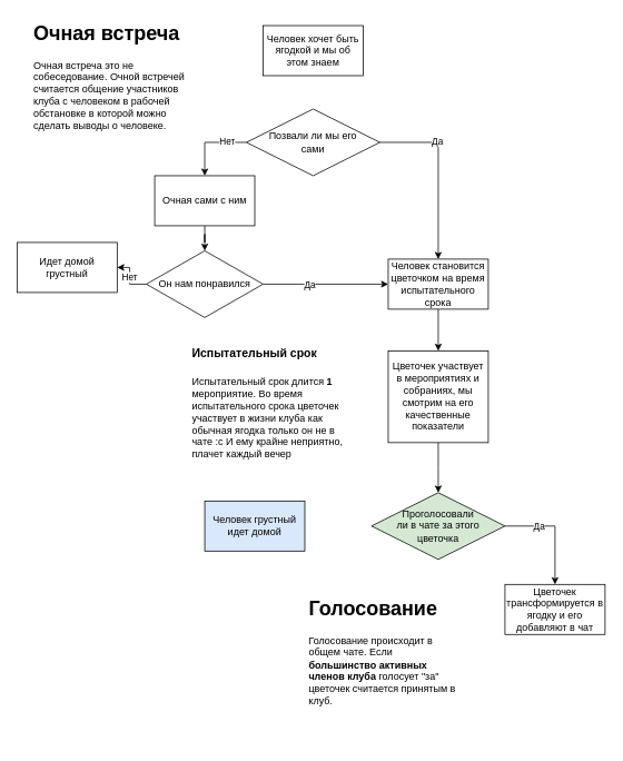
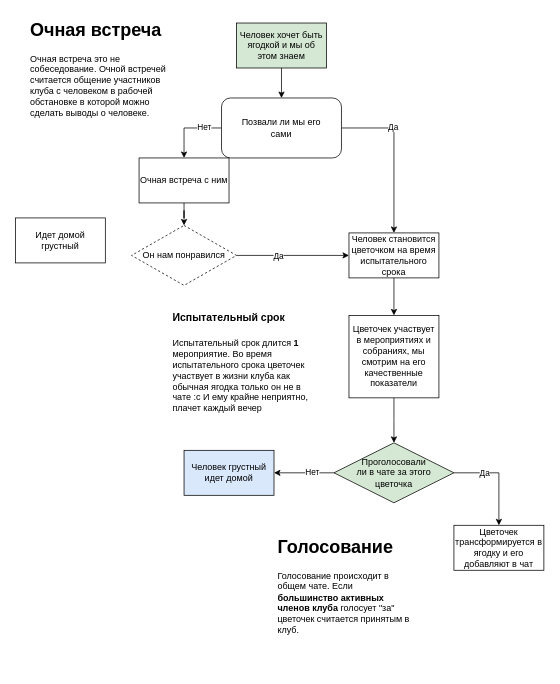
  <mxCell id="0" />
  <mxCell id="1" parent="0" />
- <mxCell id="3" value="Человек хочет быть ягодкой и мы об этом знаем" style="rounded=0;whiteSpace=wrap;html=1;" vertex="1" parent="1"><mxGeometry x="315" y="30" width="120" height="60" as="geometry" /></mxCell>
+ <mxCell id="2" style="edgeStyle=orthogonalEdgeStyle;rounded=0;orthogonalLoop=1;jettySize=auto;html=1;" edge="1" parent="1" source="3" target="8"><mxGeometry relative="1" as="geometry" /></mxCell>
+ <mxCell id="3" value="Человек хочет быть ягодкой и мы об этом знаем" style="rounded=0;whiteSpace=wrap;html=1;fillColor=#d5e8d4;" vertex="1" parent="1"><mxGeometry x="315" y="30" width="120" height="60" as="geometry" /></mxCell>
  <mxCell id="4" style="edgeStyle=orthogonalEdgeStyle;rounded=0;orthogonalLoop=1;jettySize=auto;html=1;entryX=0.5;entryY=0;entryDx=0;entryDy=0;" edge="1" parent="1" source="8" target="10"><mxGeometry relative="1" as="geometry"><mxPoint x="245" y="220" as="targetPoint" /><Array as="points"><mxPoint x="245" y="170" /></Array></mxGeometry></mxCell>
  <mxCell id="5" value="Нет" style="edgeLabel;html=1;align=center;verticalAlign=middle;resizable=0;points=[];" vertex="1" connectable="0" parent="4"><mxGeometry x="-0.457" y="-2" relative="1" as="geometry"><mxPoint as="offset" /></mxGeometry></mxCell>
  <mxCell id="6" style="edgeStyle=orthogonalEdgeStyle;rounded=0;orthogonalLoop=1;jettySize=auto;html=1;entryX=0.5;entryY=0;entryDx=0;entryDy=0;" edge="1" parent="1" source="8" target="17"><mxGeometry relative="1" as="geometry"><mxPoint x="525" y="260" as="targetPoint" /><Array as="points"><mxPoint x="525" y="170" /></Array></mxGeometry></mxCell>
  <mxCell id="7" value="Да" style="edgeLabel;html=1;align=center;verticalAlign=middle;resizable=0;points=[];" vertex="1" connectable="0" parent="6"><mxGeometry x="-0.35" y="2" relative="1" as="geometry"><mxPoint as="offset" /></mxGeometry></mxCell>
- <mxCell id="8" value="Позвали ли мы его &lt;br&gt;сами" style="rhombus;whiteSpace=wrap;html=1;" vertex="1" parent="1"><mxGeometry x="295" y="130" width="160" height="80" as="geometry" /></mxCell>
+ <mxCell id="8" value="Позвали ли мы его &lt;br&gt;сами" style="whiteSpace=wrap;html=1;rounded=1;" vertex="1" parent="1"><mxGeometry x="295" y="130" width="160" height="80" as="geometry" /></mxCell>
  <mxCell id="9" style="edgeStyle=orthogonalEdgeStyle;rounded=0;orthogonalLoop=1;jettySize=auto;html=1;" edge="1" parent="1" source="10" target="14"><mxGeometry relative="1" as="geometry" /></mxCell>
- <mxCell id="10" value="Очная сами с ним" style="rounded=0;whiteSpace=wrap;html=1;" vertex="1" parent="1"><mxGeometry x="185" y="210" width="120" height="60" as="geometry" /></mxCell>
- <mxCell id="11" value="Нет" style="edgeStyle=orthogonalEdgeStyle;rounded=0;orthogonalLoop=1;jettySize=auto;html=1;entryX=1;entryY=0.5;entryDx=0;entryDy=0;" edge="1" parent="1" source="14" target="15"><mxGeometry relative="1" as="geometry" /></mxCell>
+ <mxCell id="10" value="Очная встреча с ним" style="rounded=0;whiteSpace=wrap;html=1;" vertex="1" parent="1"><mxGeometry x="185" y="210" width="120" height="60" as="geometry" /></mxCell>
  <mxCell id="12" style="edgeStyle=orthogonalEdgeStyle;rounded=0;orthogonalLoop=1;jettySize=auto;html=1;" edge="1" parent="1" source="14" target="17"><mxGeometry relative="1" as="geometry"><Array as="points"><mxPoint x="375" y="340" /></Array></mxGeometry></mxCell>
  <mxCell id="13" value="Да" style="edgeLabel;html=1;align=center;verticalAlign=middle;resizable=0;points=[];" vertex="1" connectable="0" parent="12"><mxGeometry x="-0.2" y="-5" relative="1" as="geometry"><mxPoint x="-5" y="-5" as="offset" /></mxGeometry></mxCell>
- <mxCell id="14" value="Он нам понравился" style="rhombus;whiteSpace=wrap;html=1;" vertex="1" parent="1"><mxGeometry x="175" y="300" width="140" height="80" as="geometry" /></mxCell>
+ <mxCell id="14" value="Он нам понравился" style="rhombus;whiteSpace=wrap;html=1;dashed=1;" vertex="1" parent="1"><mxGeometry x="175" y="300" width="140" height="80" as="geometry" /></mxCell>
  <mxCell id="15" value="Идет домой грустный" style="rounded=0;whiteSpace=wrap;html=1;" vertex="1" parent="1"><mxGeometry x="20" y="290" width="120" height="60" as="geometry" /></mxCell>
  <mxCell id="16" style="edgeStyle=orthogonalEdgeStyle;rounded=0;orthogonalLoop=1;jettySize=auto;html=1;entryX=0.5;entryY=0;entryDx=0;entryDy=0;" edge="1" parent="1" source="17" target="19"><mxGeometry relative="1" as="geometry" /></mxCell>
  <mxCell id="17" value="Человек становится цветочком на время испытательного срока" style="rounded=0;whiteSpace=wrap;html=1;" vertex="1" parent="1"><mxGeometry x="465" y="310" width="120" height="60" as="geometry" /></mxCell>
  <mxCell id="18" style="edgeStyle=orthogonalEdgeStyle;rounded=0;orthogonalLoop=1;jettySize=auto;html=1;" edge="1" parent="1" source="19"><mxGeometry relative="1" as="geometry"><mxPoint x="525" y="590" as="targetPoint" /></mxGeometry></mxCell>
  <mxCell id="19" value="Цветочек участвует в мероприятиях и собраниях, мы смотрим на его качественные показатели" style="rounded=0;whiteSpace=wrap;html=1;" vertex="1" parent="1"><mxGeometry x="465" y="420" width="120" height="110" as="geometry" /></mxCell>
+ <mxCell id="20" style="edgeStyle=orthogonalEdgeStyle;rounded=0;orthogonalLoop=1;jettySize=auto;html=1;entryX=1;entryY=0.5;entryDx=0;entryDy=0;" edge="1" parent="1" source="24" target="25"><mxGeometry relative="1" as="geometry" /></mxCell>
+ <mxCell id="21" value="Нет" style="edgeLabel;html=1;align=center;verticalAlign=middle;resizable=0;points=[];" vertex="1" connectable="0" parent="20"><mxGeometry x="-0.25" y="-2" relative="1" as="geometry"><mxPoint as="offset" /></mxGeometry></mxCell>
  <mxCell id="22" style="edgeStyle=orthogonalEdgeStyle;rounded=0;orthogonalLoop=1;jettySize=auto;html=1;" edge="1" parent="1" source="24" target="26"><mxGeometry relative="1" as="geometry"><Array as="points"><mxPoint x="665" y="630" /></Array></mxGeometry></mxCell>
  <mxCell id="23" value="Да" style="edgeLabel;html=1;align=center;verticalAlign=middle;resizable=0;points=[];" vertex="1" connectable="0" parent="22"><mxGeometry x="-0.215" relative="1" as="geometry"><mxPoint x="-11" as="offset" /></mxGeometry></mxCell>
  <mxCell id="24" value="Проголосовали &lt;br&gt;ли в чате за этого &lt;br&gt;цветочка" style="rhombus;whiteSpace=wrap;html=1;fillColor=#d5e8d4;" vertex="1" parent="1"><mxGeometry x="445" y="590" width="160" height="80" as="geometry" /></mxCell>
  <mxCell id="25" value="Человек грустный идет домой" style="rounded=0;whiteSpace=wrap;html=1;fillColor=#dae8fc;" vertex="1" parent="1"><mxGeometry x="245" y="600" width="120" height="60" as="geometry" /></mxCell>
  <mxCell id="26" value="Цветочек трансформируется в ягодку и его добавляют в чат" style="rounded=0;whiteSpace=wrap;html=1;" vertex="1" parent="1"><mxGeometry x="605" y="700" width="120" height="60" as="geometry" /></mxCell>
  <mxCell id="27" value="&lt;h1&gt;&lt;font style=&quot;font-size: 14px&quot;&gt;Испытательный срок&lt;/font&gt;&lt;/h1&gt;&lt;p&gt;Испытательный срок длится &lt;b&gt;1&lt;/b&gt; мероприятие. Во время испытательного срока цветочек участвует в жизни клуба как обычная ягодка только он не в чате :с И ему крайне неприятно, плачет каждый вечер&lt;/p&gt;" style="text;html=1;strokeColor=none;fillColor=none;spacing=5;spacingTop=-20;whiteSpace=wrap;overflow=hidden;rounded=0;" vertex="1" parent="1"><mxGeometry x="225" y="400" width="190" height="190" as="geometry" /></mxCell>
  <mxCell id="28" value="&lt;h1&gt;Голосование&lt;/h1&gt;&lt;p&gt;Голосование происходит в общем чате. Если &lt;b&gt;большинство активных членов клуба&lt;/b&gt; голосует &quot;за&quot; цветочек считается принятым в клуб.&lt;/p&gt;" style="text;html=1;strokeColor=none;fillColor=none;spacing=5;spacingTop=-20;whiteSpace=wrap;overflow=hidden;rounded=0;" vertex="1" parent="1"><mxGeometry x="365" y="710" width="190" height="180" as="geometry" /></mxCell>
  <mxCell id="29" value="&lt;h1&gt;Очная встреча&lt;/h1&gt;&lt;p&gt;Очная встреча это не собеседование. Очной встречей считается общение участников клуба с человеком в рабочей обстановке в которой можно сделать выводы о человеке.&lt;/p&gt;" style="text;html=1;strokeColor=none;fillColor=none;spacing=5;spacingTop=-20;whiteSpace=wrap;overflow=hidden;rounded=0;" vertex="1" parent="1"><mxGeometry x="35" y="20" width="190" height="170" as="geometry" /></mxCell>
